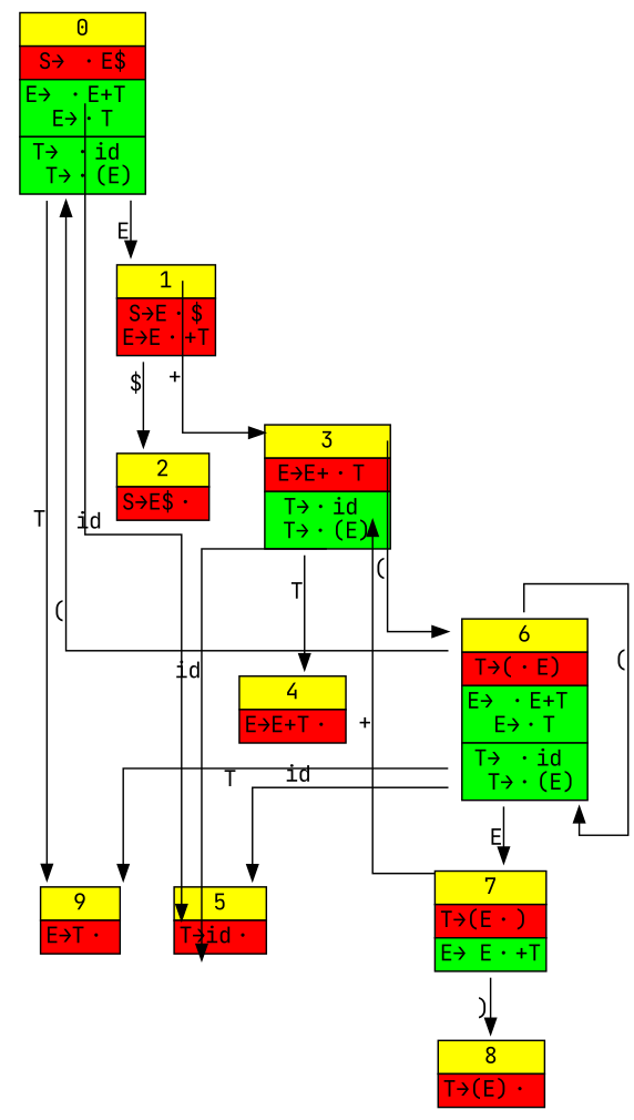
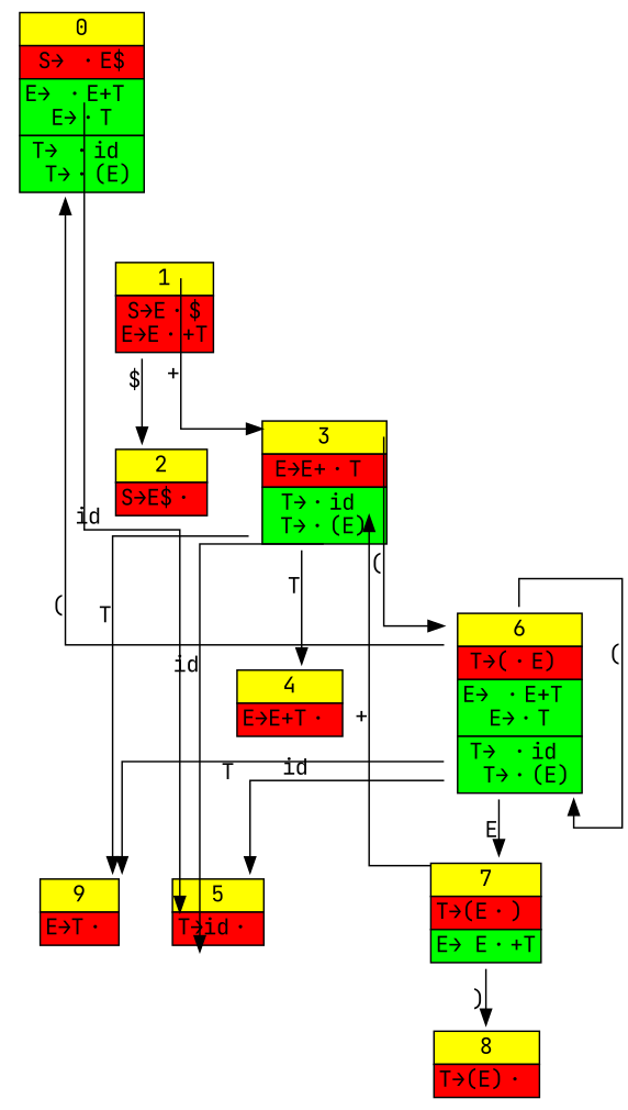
  digraph {
    fontname="JetBrains Mono"
    splines=ortho
    node [fontname="JetBrains Mono" shape=plaintext]
    edge [fontname="JetBrains Mono" xlabel=T]
    n1 [label=<             <TABLE BORDER="0" CELLBORDER="1" CELLSPACING="0">             <TR><TD PORT="title" bgcolor="yellow">0</TD></TR>             <TR><TD PORT="text1" bgcolor="red">S&rarr; ・E$</TD></TR>             <TR><TD PORT="text2" bgcolor="green">E&rarr; ・E+T <br/> E&rarr;・T </TD></TR>             <TR><TD PORT="text3" bgcolor="green">T&rarr; ・id <br/> T&rarr;・(E)</TD></TR>             </TABLE>>]
    n2 [label=<             <TABLE ALIGN="LEFT" BORDER="0" CELLBORDER="1" CELLSPACING="0">             <TR><TD PORT="title" bgcolor="yellow">9</TD></TR>             <TR><TD PORT="text" bgcolor="red">E&rarr;T・ </TD></TR>             </TABLE>>]
    n3 [label=<             <TABLE ALIGN="LEFT" BORDER="0" CELLBORDER="1" CELLSPACING="0">             <TR><TD PORT="title" bgcolor="yellow">5</TD></TR>             <TR><TD PORT="text" bgcolor="red">T&rarr;id・ </TD></TR>             </TABLE>>]
    n4 [label=<             <TABLE ALIGN="LEFT" BORDER="0" CELLBORDER="1" CELLSPACING="0">             <TR><TD PORT="title" bgcolor="yellow">1</TD></TR>             <TR><TD PORT="text" bgcolor="red">S&rarr;E・$<br/>E&rarr;E・+T</TD></TR>             </TABLE>>]
    n5 [label=<             <TABLE ALIGN="LEFT" BORDER="0" CELLBORDER="1" CELLSPACING="0">             <TR><TD PORT="title" bgcolor="yellow">6</TD></TR>             <TR><TD PORT="text1" bgcolor="red">T&rarr;(・E) </TD></TR>             <TR><TD PORT="text2" bgcolor="green">E&rarr; ・E+T <br/> E&rarr;・T </TD></TR>             <TR><TD PORT="text3" bgcolor="green">T&rarr; ・id <br/> T&rarr;・(E)</TD></TR>             </TABLE>>]
    n6 [label=<             <TABLE ALIGN="LEFT" BORDER="0" CELLBORDER="1" CELLSPACING="0">             <TR><TD PORT="title" bgcolor="yellow">7</TD></TR>             <TR><TD PORT="text1" bgcolor="red">T&rarr;(E・) </TD></TR>             <TR><TD PORT="text2" bgcolor="green">E&rarr; E・+T</TD></TR>             </TABLE>>]
    n7 [label=<             <TABLE ALIGN="LEFT" BORDER="0" CELLBORDER="1" CELLSPACING="0">             <TR><TD PORT="title" bgcolor="yellow">3</TD></TR>             <TR><TD PORT="text1" bgcolor="red">E&rarr;E+・T </TD></TR>             <TR><TD PORT="text2" bgcolor="green">T&rarr;・id <br/> T&rarr;・(E) </TD></TR>             </TABLE>>]
    n8 [label=<             <TABLE ALIGN="LEFT" BORDER="0" CELLBORDER="1" CELLSPACING="0">             <TR><TD PORT="title" bgcolor="yellow">2</TD></TR>             <TR><TD PORT="text" bgcolor="red">S&rarr;E$・ </TD></TR>             </TABLE>>]
    n9 [label=<             <TABLE ALIGN="LEFT" BORDER="0" CELLBORDER="1" CELLSPACING="0">             <TR><TD PORT="title" bgcolor="yellow">8</TD></TR>             <TR><TD PORT="text" bgcolor="red">T&rarr;(E)・ </TD></TR>             </TABLE>>]
    n10 [label=<             <TABLE ALIGN="LEFT" BORDER="0" CELLBORDER="1" CELLSPACING="0">             <TR><TD PORT="title" bgcolor="yellow">4</TD></TR>             <TR><TD PORT="text" bgcolor="red">E&rarr;E+T・ </TD></TR>             </TABLE>>]
-   n1 -> n2
+   n7 -> n2
    n1 -> n3 [headport=w tailport=e xlabel=id]
-   n1 -> n4 [headport=n tailport=s xlabel=E]
    n4 -> n7 [headport="title:w" tailport="title:e" xlabel="+"]
    n4 -> n8 [headport=n tailport=s xlabel="$"]
    n5 -> n1 [xlabel="("]
    n5 -> n2
    n5 -> n3 [xlabel=id]
    n5 -> n5 [xlabel="("]
    n5 -> n6 [headport=n tailport=s xlabel=E]
    n6 -> n7 [headport="text2:e" tailport="text2:w" xlabel="+"]
    n6 -> n9 [headport=n tailport=s xlabel=")"]
    n7 -> n3 [headport=s tailport=n xlabel=id]
    n7 -> n5 [tailport="title:e" xlabel="("]
    n7 -> n10 [headport=n tailport=s]
  }
